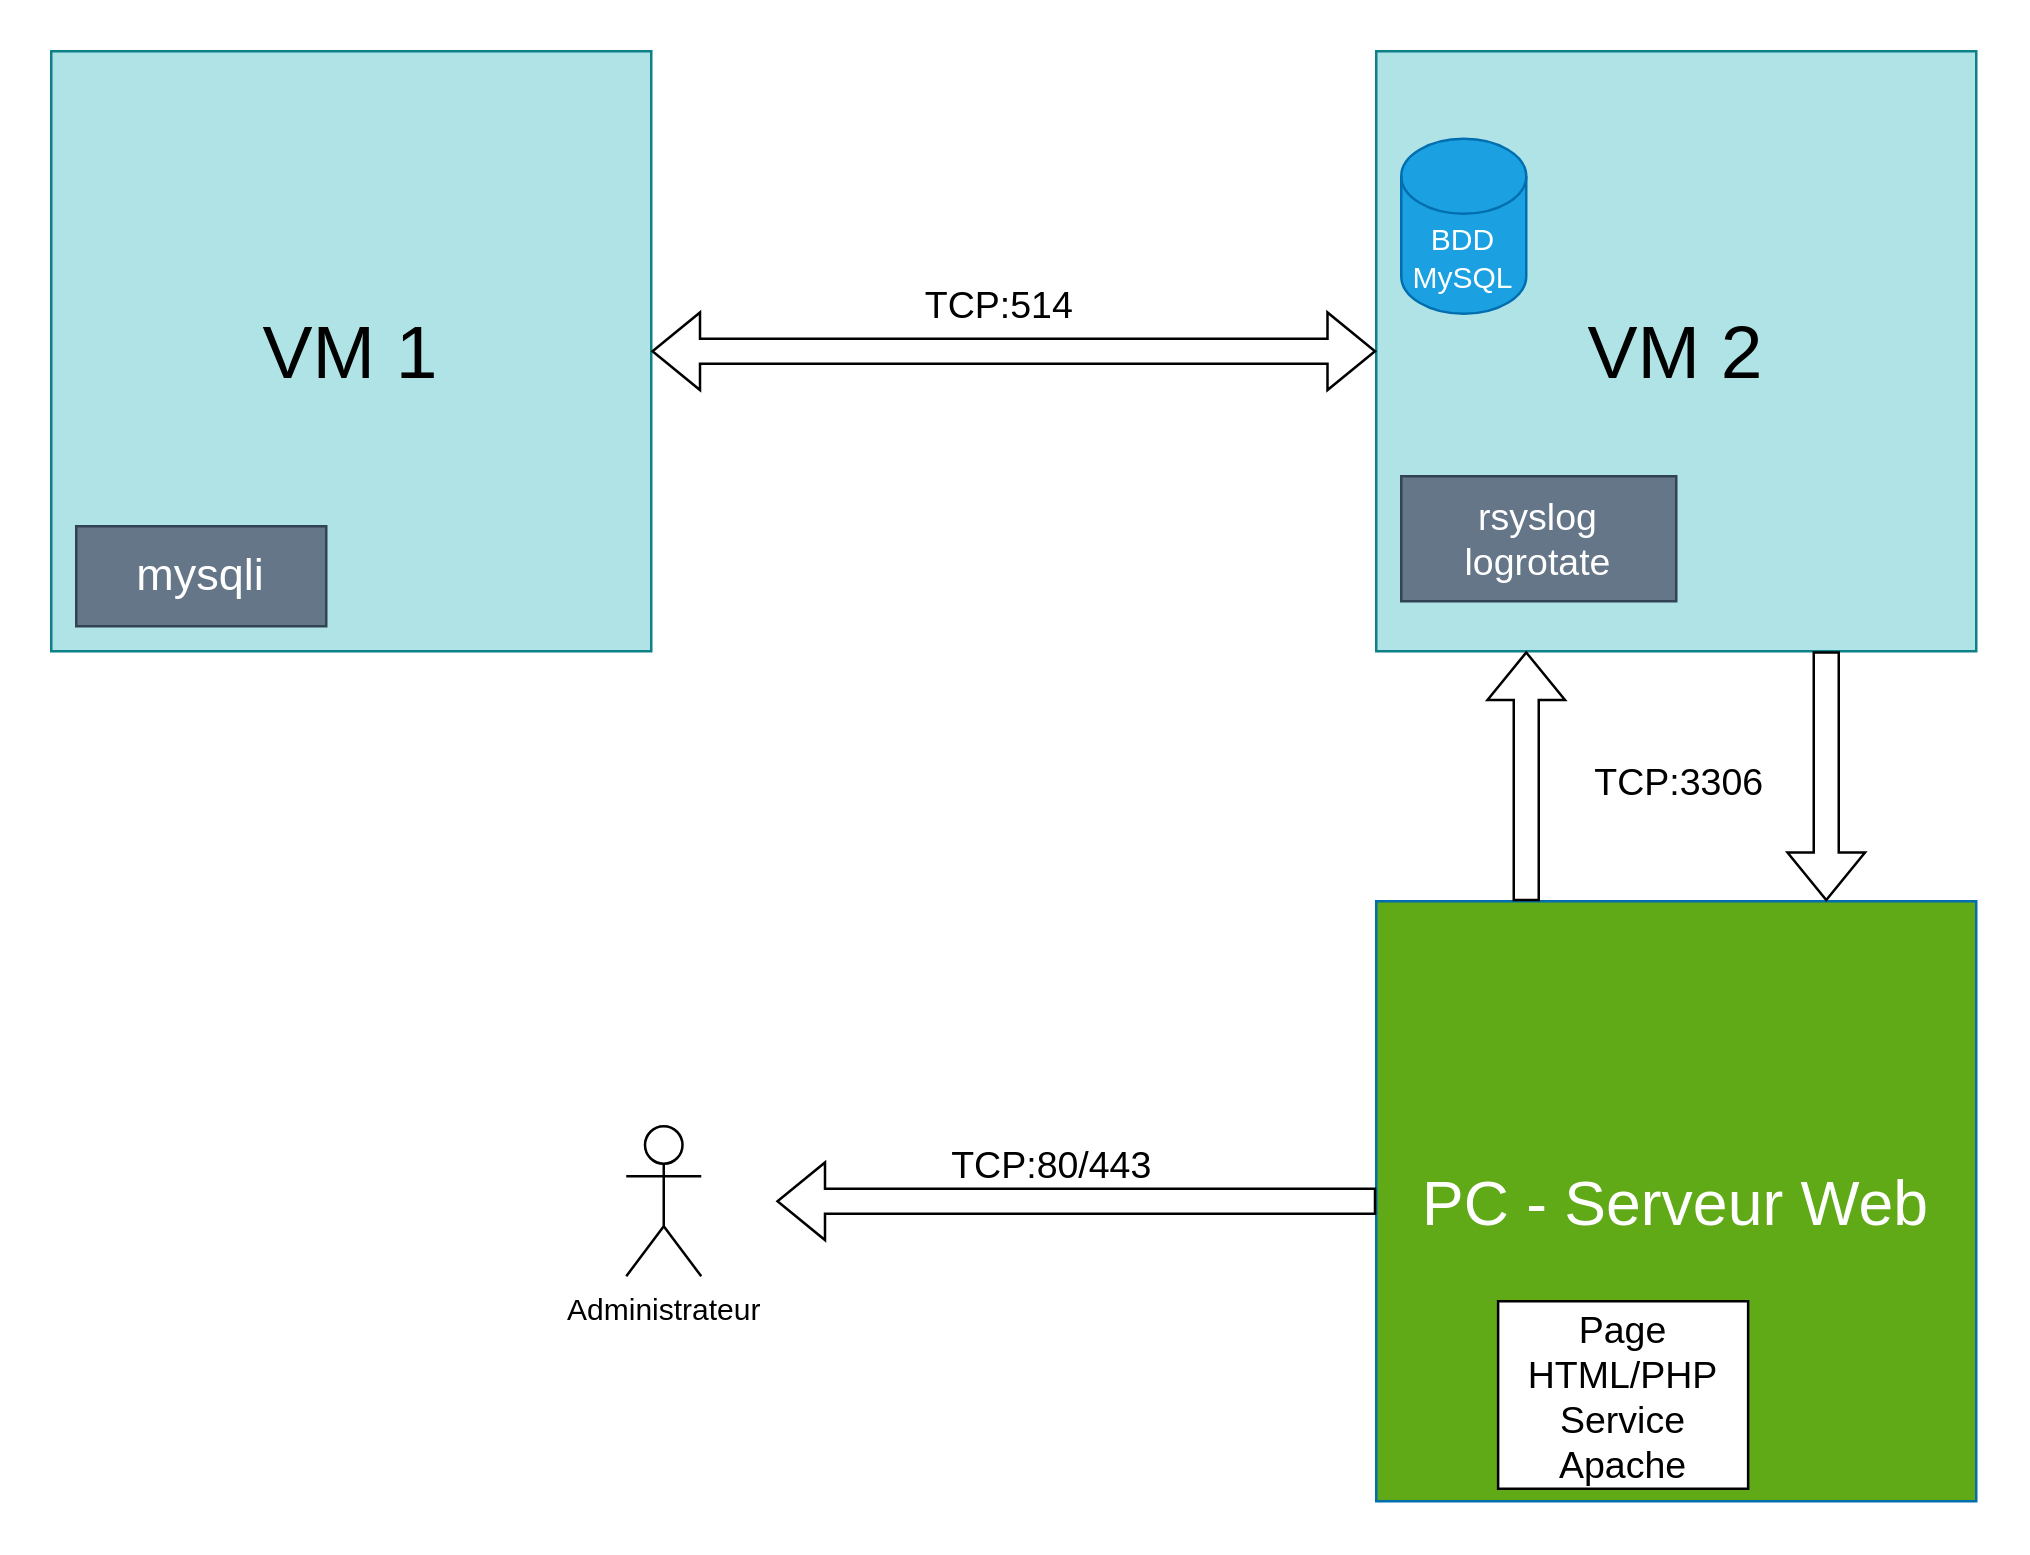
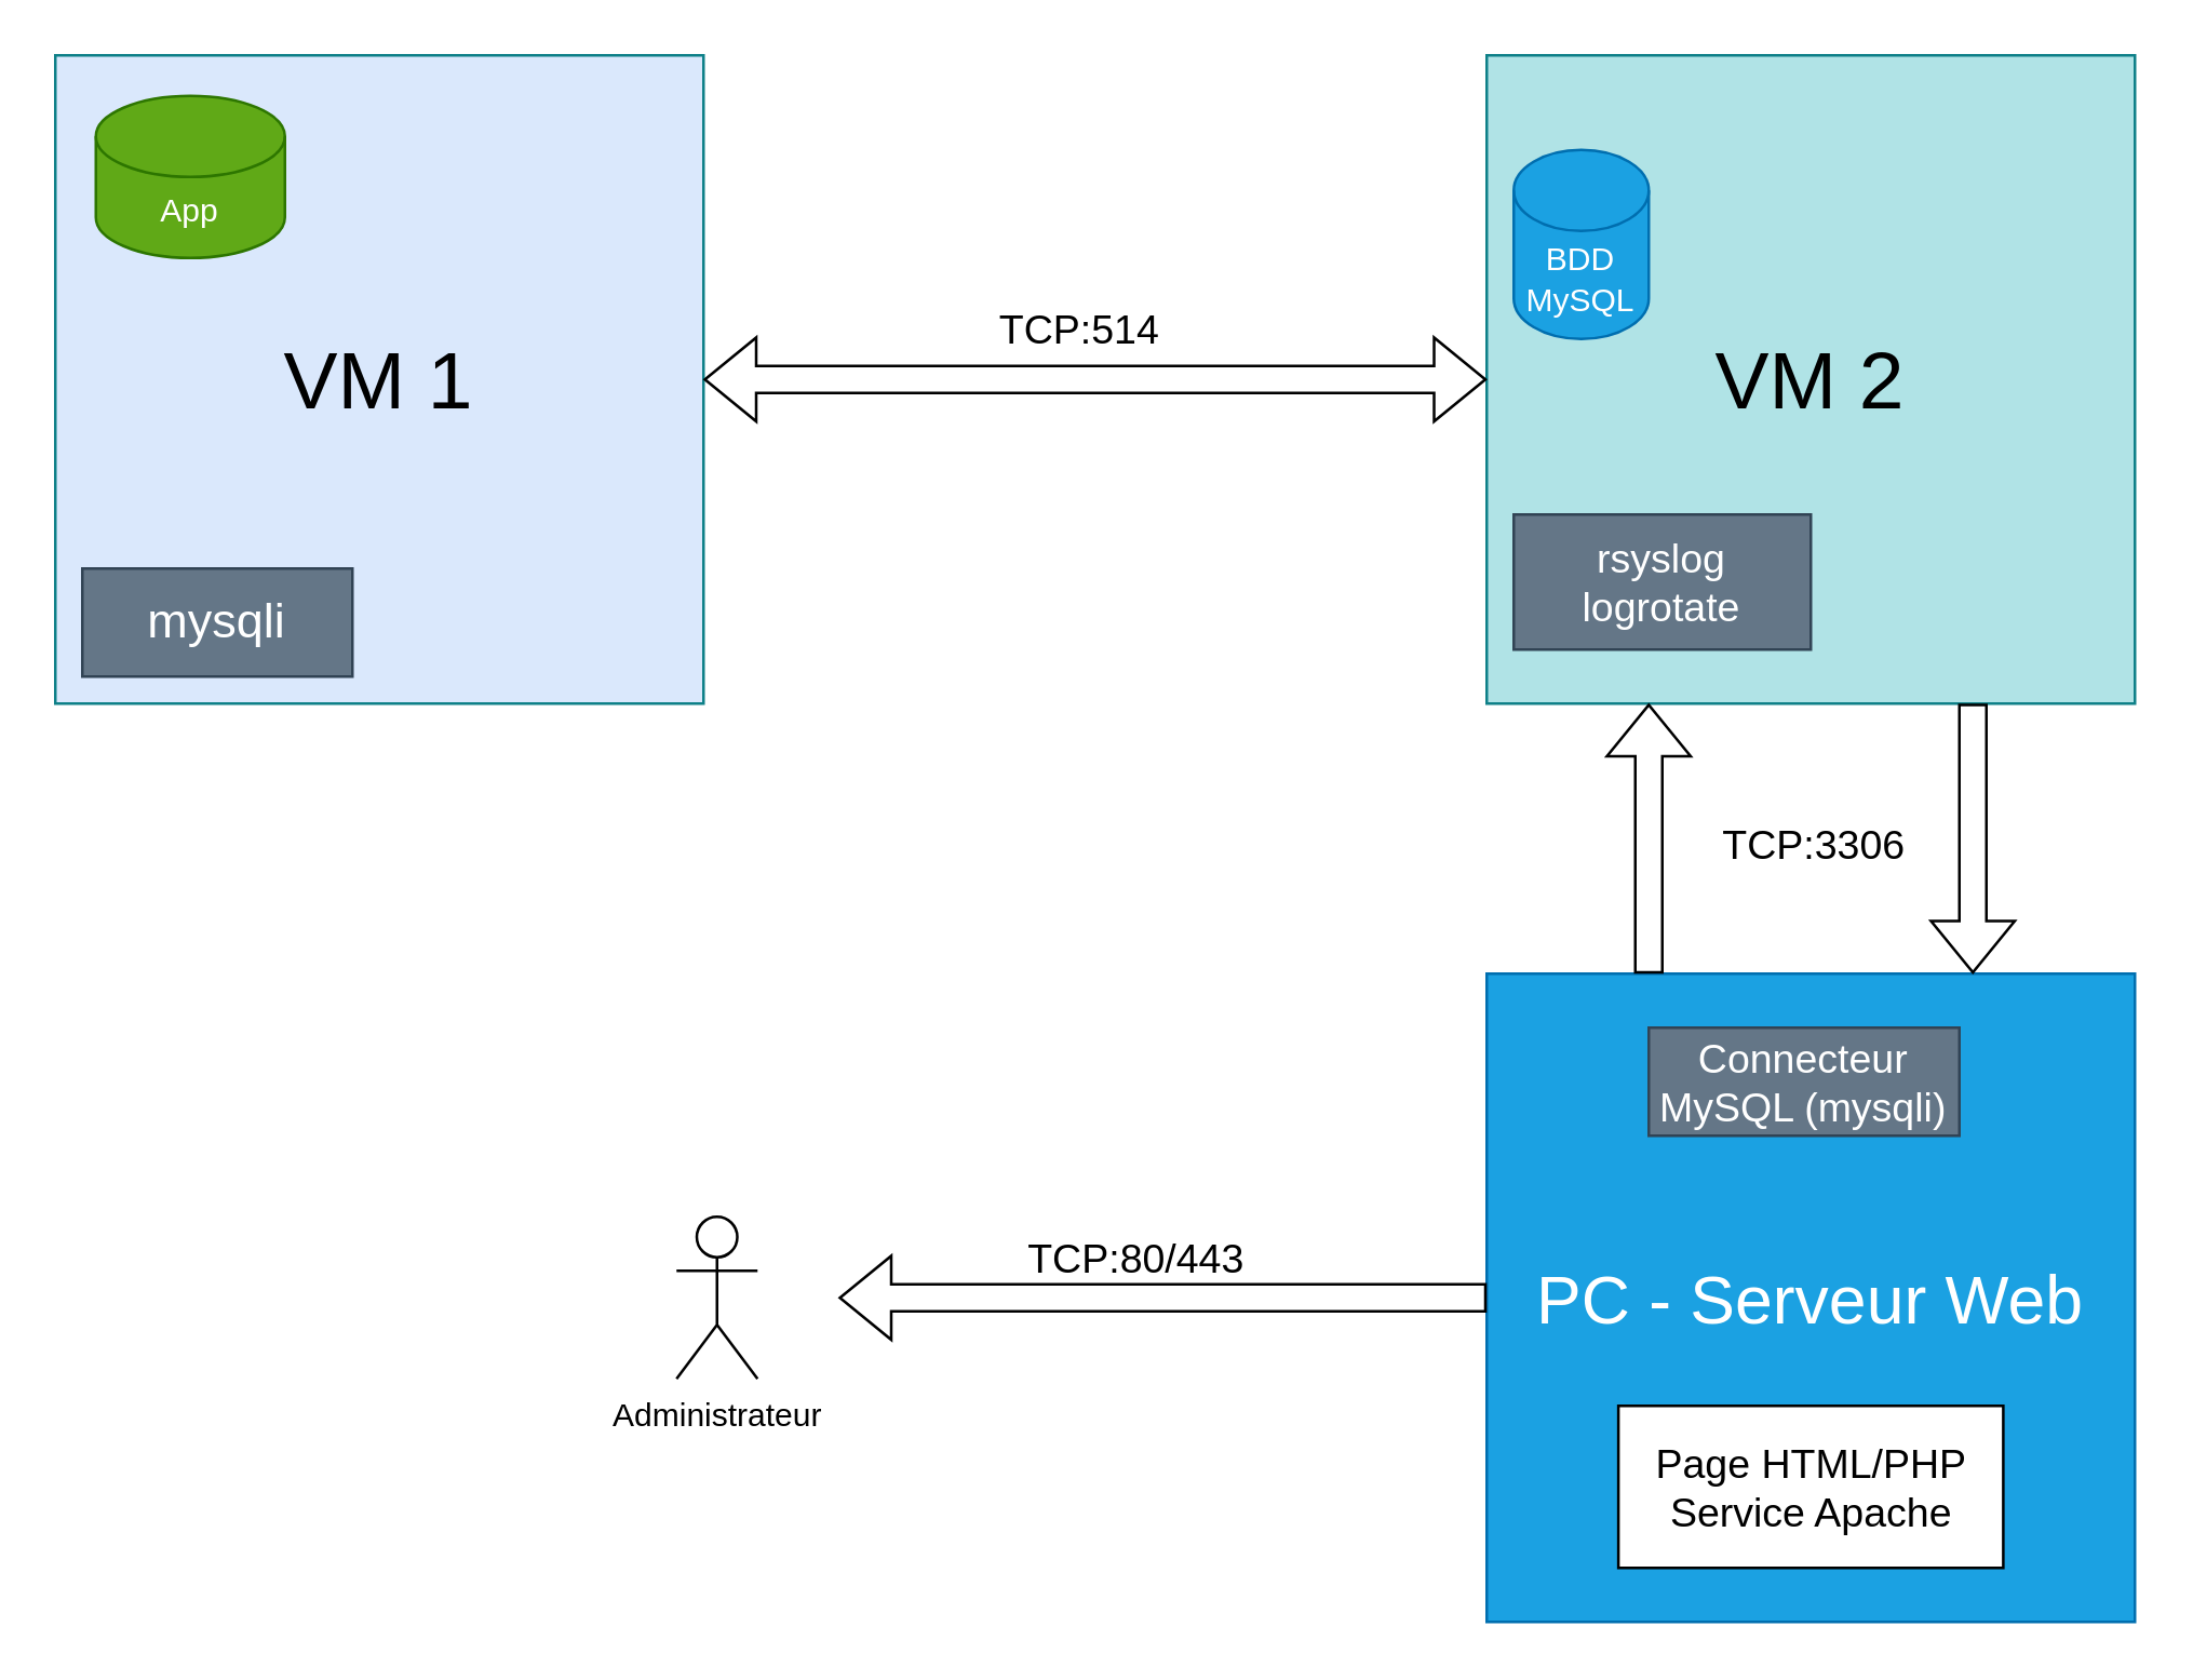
  <mxCell id="0" />
  <mxCell id="1" parent="0" />
- <mxCell id="2" value="&lt;font style=&quot;font-size: 30px;&quot;&gt;VM 1&lt;/font&gt;" style="rounded=1;whiteSpace=wrap;html=1;arcSize=0;fillColor=#b0e3e6;strokeColor=#0e8088;" vertex="1" parent="1"><mxGeometry x="20" y="20" width="240" height="240" as="geometry" /></mxCell>
+ <mxCell id="2" value="&lt;font style=&quot;font-size: 30px;&quot;&gt;VM 1&lt;/font&gt;" style="rounded=1;whiteSpace=wrap;html=1;arcSize=0;fillColor=#dae8fc;strokeColor=#0e8088;" vertex="1" parent="1"><mxGeometry x="20" y="20" width="240" height="240" as="geometry" /></mxCell>
  <mxCell id="3" value="&lt;font style=&quot;font-size: 30px;&quot;&gt;VM 2&lt;/font&gt;" style="rounded=1;whiteSpace=wrap;html=1;arcSize=0;fillColor=#b0e3e6;strokeColor=#0e8088;" vertex="1" parent="1"><mxGeometry x="550" y="20" width="240" height="240" as="geometry" /></mxCell>
  <mxCell id="4" value="Administrateur&lt;div&gt;&lt;br&gt;&lt;/div&gt;" style="shape=umlActor;verticalLabelPosition=bottom;verticalAlign=top;html=1;outlineConnect=0;" vertex="1" parent="1"><mxGeometry x="250" y="450" width="30" height="60" as="geometry" /></mxCell>
  <mxCell id="5" value="" style="shape=flexArrow;endArrow=classic;startArrow=classic;html=1;rounded=0;exitX=1;exitY=0.5;exitDx=0;exitDy=0;" edge="1" parent="1" source="2" target="3"><mxGeometry width="100" height="100" relative="1" as="geometry"><mxPoint x="204" y="59.5" as="sourcePoint" /><mxPoint x="350" y="59.5" as="targetPoint" /></mxGeometry></mxCell>
  <mxCell id="6" value="TCP:514" style="edgeLabel;html=1;align=center;verticalAlign=middle;resizable=0;points=[];fontSize=15;" vertex="1" connectable="0" parent="5"><mxGeometry x="0.084" y="-4" relative="1" as="geometry"><mxPoint x="-19" y="-24" as="offset" /></mxGeometry></mxCell>
  <mxCell id="7" value="&lt;font style=&quot;font-size: 18px;&quot;&gt;mysqli&lt;/font&gt;" style="rounded=0;whiteSpace=wrap;html=1;fillColor=#647687;fontColor=#ffffff;strokeColor=#314354;" vertex="1" parent="1"><mxGeometry x="30" y="210" width="100" height="40" as="geometry" /></mxCell>
  <mxCell id="8" value="BDD MySQL" style="shape=cylinder3;whiteSpace=wrap;html=1;boundedLbl=1;backgroundOutline=1;size=15;fillColor=#1ba1e2;strokeColor=#006EAF;fontColor=#ffffff;" vertex="1" parent="1"><mxGeometry x="560" y="55" width="50" height="70" as="geometry" /></mxCell>
+ <mxCell id="9" value="App" style="shape=cylinder3;whiteSpace=wrap;html=1;boundedLbl=1;backgroundOutline=1;size=15;fillColor=#60a917;strokeColor=#2D7600;fontColor=#ffffff;" vertex="1" parent="1"><mxGeometry x="35" y="35" width="70" height="60" as="geometry" /></mxCell>
  <mxCell id="10" value="&lt;font style=&quot;font-size: 15px;&quot;&gt;rsyslog&lt;/font&gt;&lt;div&gt;&lt;font style=&quot;font-size: 15px;&quot;&gt;logrotate&lt;/font&gt;&lt;/div&gt;" style="rounded=0;whiteSpace=wrap;html=1;fillColor=#647687;fontColor=#ffffff;strokeColor=#314354;" vertex="1" parent="1"><mxGeometry x="560" y="190" width="110" height="50" as="geometry" /></mxCell>
- <mxCell id="11" value="&lt;font style=&quot;font-size: 25px;&quot;&gt;PC - Serveur Web&lt;/font&gt;" style="whiteSpace=wrap;html=1;aspect=fixed;fillColor=#60a917;fontColor=#ffffff;strokeColor=#006EAF;" vertex="1" parent="1"><mxGeometry x="550" y="360" width="240" height="240" as="geometry" /></mxCell>
- <mxCell id="12" value="&lt;font style=&quot;font-size: 15px;&quot;&gt;Page HTML/PHP&lt;/font&gt;&lt;div&gt;&lt;font style=&quot;font-size: 15px;&quot;&gt;Service Apache&lt;/font&gt;&lt;/div&gt;" style="rounded=0;whiteSpace=wrap;html=1;" vertex="1" parent="1"><mxGeometry x="598.75" y="520" width="100" height="75" as="geometry" /></mxCell>
+ <mxCell id="11" value="&lt;font style=&quot;font-size: 25px;&quot;&gt;PC - Serveur Web&lt;/font&gt;" style="whiteSpace=wrap;html=1;aspect=fixed;fillColor=#1ba1e2;fontColor=#ffffff;strokeColor=#006EAF;" vertex="1" parent="1"><mxGeometry x="550" y="360" width="240" height="240" as="geometry" /></mxCell>
+ <mxCell id="12" value="&lt;font style=&quot;font-size: 15px;&quot;&gt;Page HTML/PHP&lt;/font&gt;&lt;div&gt;&lt;font style=&quot;font-size: 15px;&quot;&gt;Service Apache&lt;/font&gt;&lt;/div&gt;" style="rounded=0;whiteSpace=wrap;html=1;" vertex="1" parent="1"><mxGeometry x="598.75" y="520" width="142.5" height="60" as="geometry" /></mxCell>
  <mxCell id="13" value="" style="shape=flexArrow;endArrow=classic;html=1;rounded=0;entryX=0.75;entryY=0;entryDx=0;entryDy=0;exitX=0.75;exitY=1;exitDx=0;exitDy=0;" edge="1" parent="1" source="3" target="11"><mxGeometry width="50" height="50" relative="1" as="geometry"><mxPoint x="630" y="310" as="sourcePoint" /><mxPoint x="680" y="260" as="targetPoint" /></mxGeometry></mxCell>
  <mxCell id="14" value="TCP:3306" style="edgeLabel;html=1;align=center;verticalAlign=middle;resizable=0;points=[];fontSize=15;" vertex="1" connectable="0" parent="13"><mxGeometry x="-0.148" y="1" relative="1" as="geometry"><mxPoint x="-61" y="8" as="offset" /></mxGeometry></mxCell>
+ <mxCell id="15" value="&lt;font style=&quot;font-size: 15px;&quot;&gt;Connecteur MySQL (mysqli)&lt;/font&gt;" style="rounded=0;whiteSpace=wrap;html=1;fillColor=#647687;fontColor=#ffffff;strokeColor=#314354;" vertex="1" parent="1"><mxGeometry x="610" y="380" width="115" height="40" as="geometry" /></mxCell>
  <mxCell id="16" value="" style="shape=flexArrow;endArrow=classic;html=1;rounded=0;exitX=0.25;exitY=0;exitDx=0;exitDy=0;entryX=0.25;entryY=1;entryDx=0;entryDy=0;" edge="1" parent="1" source="11" target="3"><mxGeometry width="50" height="50" relative="1" as="geometry"><mxPoint x="580" y="320" as="sourcePoint" /><mxPoint x="630" y="270" as="targetPoint" /></mxGeometry></mxCell>
  <mxCell id="17" value="" style="shape=flexArrow;endArrow=classic;html=1;rounded=0;exitX=0;exitY=0.5;exitDx=0;exitDy=0;" edge="1" parent="1" source="11"><mxGeometry width="50" height="50" relative="1" as="geometry"><mxPoint x="370" y="480" as="sourcePoint" /><mxPoint x="310" y="480" as="targetPoint" /></mxGeometry></mxCell>
  <mxCell id="18" value="TCP:80/443" style="text;html=1;align=center;verticalAlign=middle;resizable=0;points=[];autosize=1;strokeColor=none;fillColor=none;fontSize=15;" vertex="1" parent="1"><mxGeometry x="370" y="450" width="100" height="30" as="geometry" /></mxCell>
